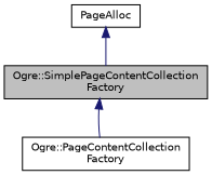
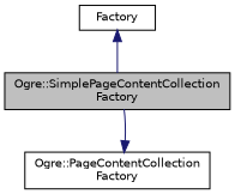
  digraph {
    node [color=black fontname=Helvetica fontsize=10 shape=record]
    edge [color=midnightblue dir=back fontname=Helvetica fontsize=10 labelfontname=Helvetica labelfontsize=10 style=solid]
    n1 [fillcolor=grey75 fontcolor=black height=0.2 label="Ogre::SimplePageContentCollection\lFactory" style=filled width=0.4]
    n2 [height=0.2 label="Ogre::PageContentCollection\lFactory" width=0.4]
-   n3 [height=0.2 label=PageAlloc width=0.4]
-   n1 -> n2
+   n3 [height=0.2 label=Factory width=0.4]
+   n2 -> n1
    n3 -> n1
  }
